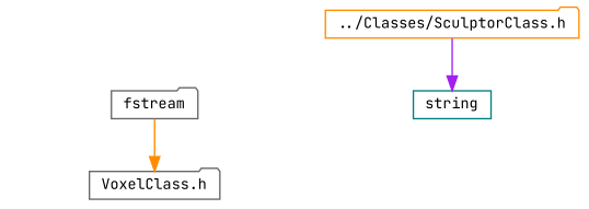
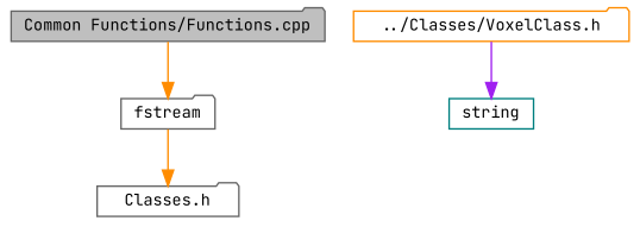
  digraph {
    fontname="JetBrains Mono"
    node [color=gray40 fillcolor=white fontname="JetBrains Mono" fontsize=10 shape=folder style=filled]
    edge [color=darkorange fontname="JetBrains Mono" fontsize=10 labelfontname=Helvetica labelfontsize=10 style=solid]
+   n1 [fillcolor=grey75 fontcolor=black height=0.2 label="Common Functions/Functions.cpp" width=0.4]
    n2 [height=0.2 label=fstream width=0.4]
-   n3 [color=darkorange height=0.2 label="../Classes/SculptorClass.h" width=0.4]
+   n3 [color=darkorange height=0.2 label="../Classes/VoxelClass.h" width=0.4]
    n4 [color=teal height=0.2 label=string shape=box width=0.4]
-   n5 [height=0.2 label="VoxelClass.h" width=0.4]
+   n5 [height=0.2 label="Classes.h" width=0.4]
+   n1 -> n2
    n2 -> n5
    n3 -> n4 [color=purple]
  }
